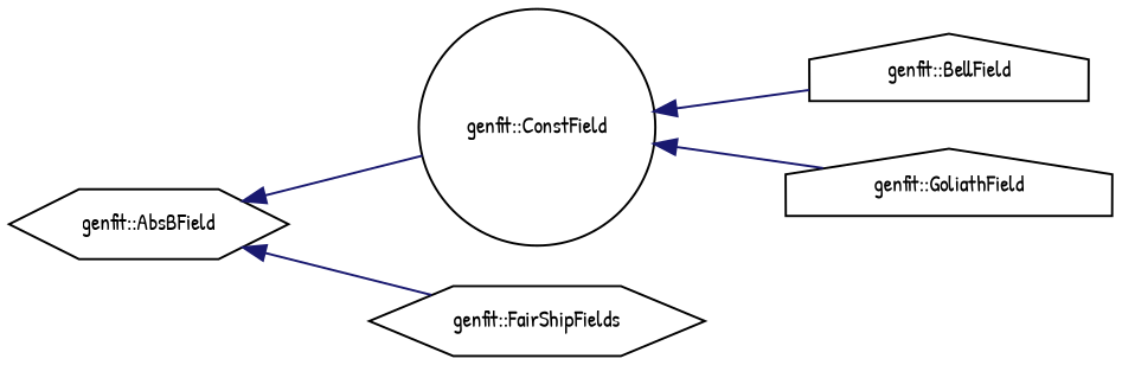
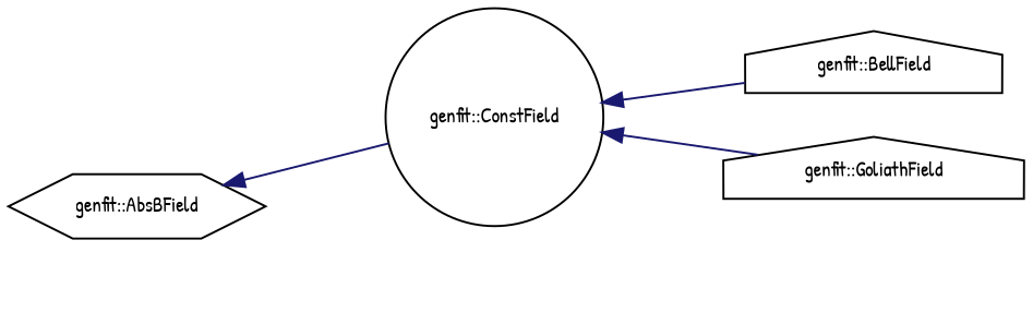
  digraph {
    fontname="Patrick Hand"
    rankdir=LR
    node [color=black fillcolor=white fontname="Patrick Hand" fontsize=10 shape=hexagon style=filled]
    edge [color=midnightblue dir=back fontname="Patrick Hand" fontsize=10 labelfontname=Helvetica labelfontsize=10 style=solid]
    n1 [height=0.2 label="genfit::AbsBField" width=0.4]
    n2 [height=0.2 label="genfit::ConstField" shape=circle width=0.4]
-   n3 [height=0.2 label="genfit::FairShipFields" width=0.4]
    n4 [height=0.2 label="genfit::BellField" shape=house width=0.4]
    n5 [height=0.2 label="genfit::GoliathField" shape=house width=0.4]
    n1 -> n2
-   n1 -> n3
    n2 -> n4
    n2 -> n5
  }
